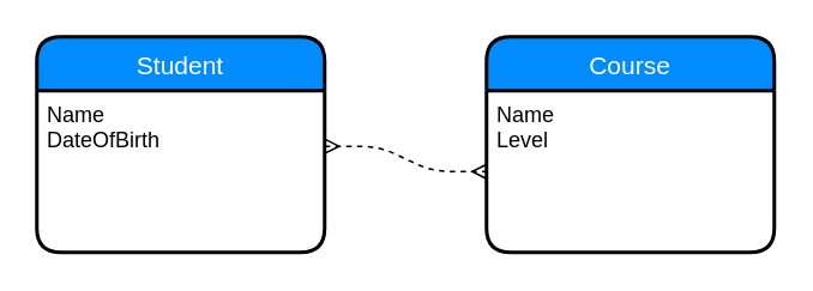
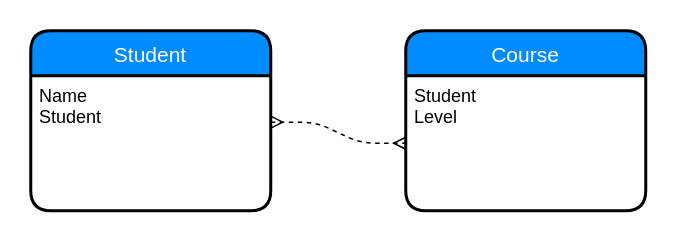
  <mxCell id="0" />
  <mxCell id="1" parent="0" />
  <mxCell id="2" value="Student" style="swimlane;childLayout=stackLayout;horizontal=1;startSize=30;horizontalStack=0;fillColor=#008cff;fontColor=#FFFFFF;rounded=1;fontSize=14;fontStyle=0;strokeWidth=2;resizeParent=0;resizeLast=1;shadow=0;dashed=0;align=center;" vertex="1" parent="1"><mxGeometry x="20" y="20" width="160" height="120" as="geometry" /></mxCell>
- <mxCell id="3" value="Name&#10;DateOfBirth&#10;&#10;" style="align=left;strokeColor=none;fillColor=none;spacingLeft=4;fontSize=12;verticalAlign=top;resizable=0;rotatable=0;part=1;" vertex="1" parent="2"><mxGeometry y="30" width="160" height="90" as="geometry" /></mxCell>
+ <mxCell id="3" value="Name&#10;Student&#10;&#10;" style="align=left;strokeColor=none;fillColor=none;spacingLeft=4;fontSize=12;verticalAlign=top;resizable=0;rotatable=0;part=1;" vertex="1" parent="2"><mxGeometry y="30" width="160" height="90" as="geometry" /></mxCell>
  <mxCell id="4" value="Course" style="swimlane;childLayout=stackLayout;horizontal=1;startSize=30;horizontalStack=0;fillColor=#008cff;fontColor=#FFFFFF;rounded=1;fontSize=14;fontStyle=0;strokeWidth=2;resizeParent=0;resizeLast=1;shadow=0;dashed=0;align=center;" vertex="1" parent="1"><mxGeometry x="270" y="20" width="160" height="120" as="geometry" /></mxCell>
- <mxCell id="5" value="Name&#10;Level&#10;&#10;" style="align=left;strokeColor=none;fillColor=none;spacingLeft=4;fontSize=12;verticalAlign=top;resizable=0;rotatable=0;part=1;" vertex="1" parent="4"><mxGeometry y="30" width="160" height="90" as="geometry" /></mxCell>
+ <mxCell id="5" value="Student&#10;Level&#10;&#10;" style="align=left;strokeColor=none;fillColor=none;spacingLeft=4;fontSize=12;verticalAlign=top;resizable=0;rotatable=0;part=1;" vertex="1" parent="4"><mxGeometry y="30" width="160" height="90" as="geometry" /></mxCell>
  <mxCell id="6" value="" style="edgeStyle=entityRelationEdgeStyle;fontSize=12;html=1;endArrow=ERmany;startArrow=ERmany;exitX=1;exitY=0.344;exitDx=0;exitDy=0;exitPerimeter=0;dashed=1;" edge="1" parent="1" source="3" target="5"><mxGeometry width="100" height="100" relative="1" as="geometry"><mxPoint x="225" y="130" as="sourcePoint" /><mxPoint x="370" y="70" as="targetPoint" /></mxGeometry></mxCell>
